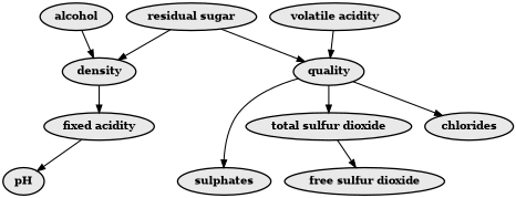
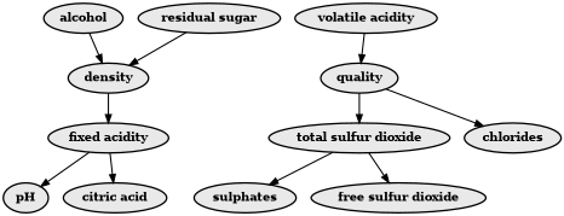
  digraph {
    node [fillcolor="#E9E9E9" fontname="times-bold" fontsize=14 penwidth=1.875 style=filled]
    edge [penwidth=1.5]
    alcohol
    density
    quality
    sulphates
    "total sulfur dioxide"
    chlorides
    "fixed acidity"
    "free sulfur dioxide"
    pH
+   "citric acid"
    "residual sugar"
    "volatile acidity"
    alcohol -> density
    density -> "fixed acidity"
-   quality -> sulphates
+   "total sulfur dioxide" -> sulphates
    quality -> "total sulfur dioxide"
    quality -> chlorides
    "total sulfur dioxide" -> "free sulfur dioxide"
    "fixed acidity" -> pH
+   "fixed acidity" -> "citric acid"
    "residual sugar" -> density
-   "residual sugar" -> quality
    "volatile acidity" -> quality
  }
